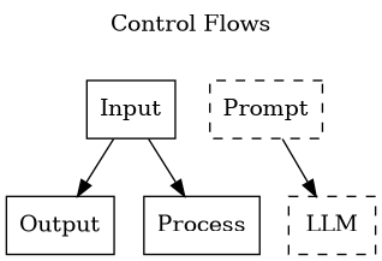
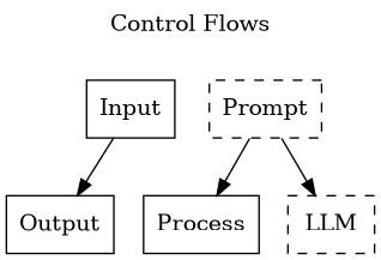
  digraph {
    label="Control Flows"
    labelloc=t
    rankdir=TB
    node [shape=box]
    n1 [label=Input]
    n2 [label=Process]
    n3 [label=Output]
    n4 [label=Prompt style=dashed]
    n5 [label=LLM style=dashed]
-   n1 -> n2
+   n4 -> n2
    n1 -> n3
    n4 -> n5
  }
